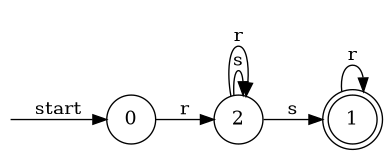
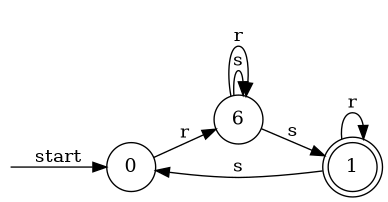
  digraph {
    rankdir=LR
    node [shape=circle]
    __start [shape=point style=invis]
    0
-   2
+   2 [label=6]
    1 [shape=doublecircle]
    __start -> 0 [label=start]
    0 -> 2 [label=r]
    2 -> 2 [label=s]
    2 -> 2 [label=r]
    2 -> 1 [label=s]
+   1 -> 0 [label=s]
    1 -> 1 [label=r]
  }
